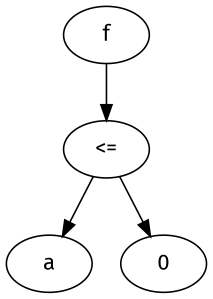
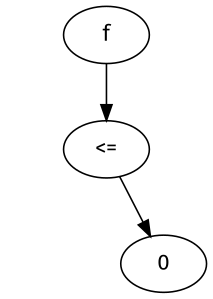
  digraph {
    fontname="Fira Sans"
    node [fontname="Fira Sans"]
    edge [fontname="Fira Sans"]
    n1 [label=f]
    n2 [label="<="]
-   n3 [label=a]
    n4 [label=0]
    n1 -> n2
-   n2 -> n3
    n2 -> n4
  }
